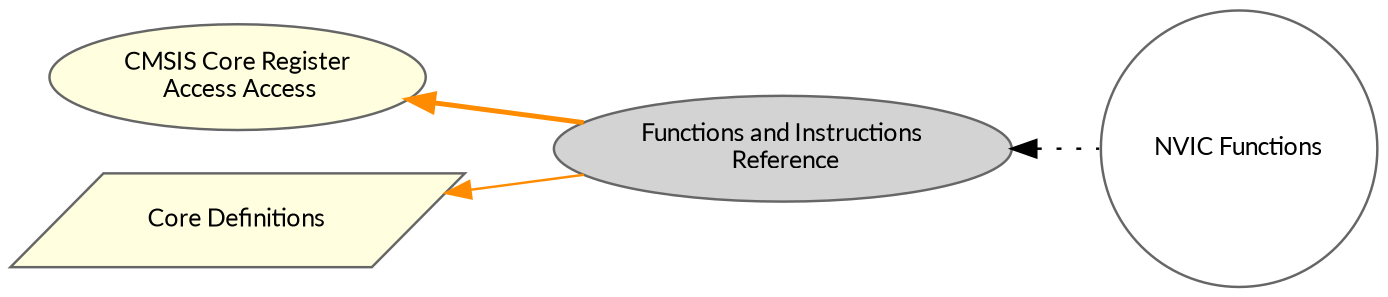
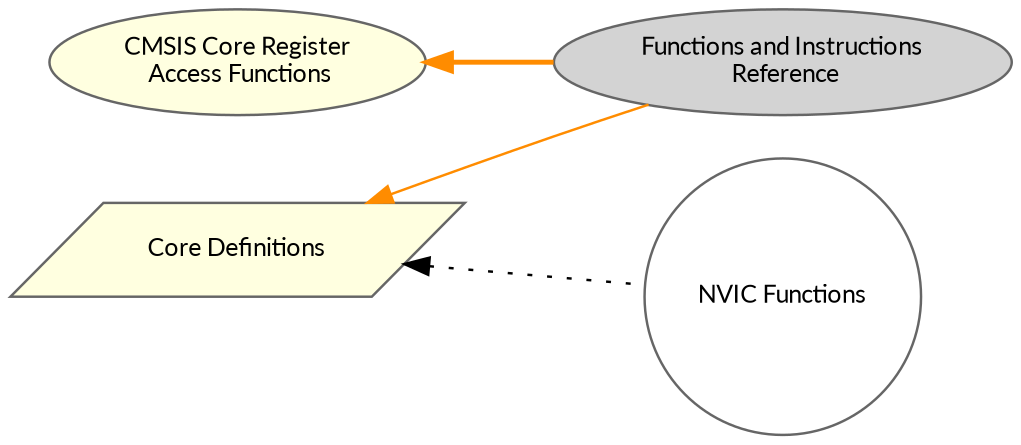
  digraph {
    fontname=Lato
    rankdir=LR
    node [color=grey40 fillcolor=lightyellow fontname=Lato fontsize=10 shape=ellipse style=filled]
    edge [color=darkorange dir=back fontname=Lato fontsize=10 labelfontname=Helvetica labelfontsize=10 shape=plaintext]
    n1 [color=gray40 fillcolor=lightgrey fontcolor=black height=0.2 label="Functions and Instructions\l Reference" width=0.4]
    n2 [fillcolor=white height=0.2 label="NVIC Functions" shape=circle width=0.4]
-   n3 [height=0.2 label="CMSIS Core Register\l Access Access" width=0.4]
+   n3 [height=0.2 label="CMSIS Core Register\l Access Functions" width=0.4]
    n4 [height=0.2 label="Core Definitions" shape=parallelogram width=0.4]
-   n1 -> n2 [color=black style=dotted]
+   n4 -> n2 [color=black style=dotted]
    n3 -> n1 [style=bold]
    n4 -> n1 [style=solid]
  }
